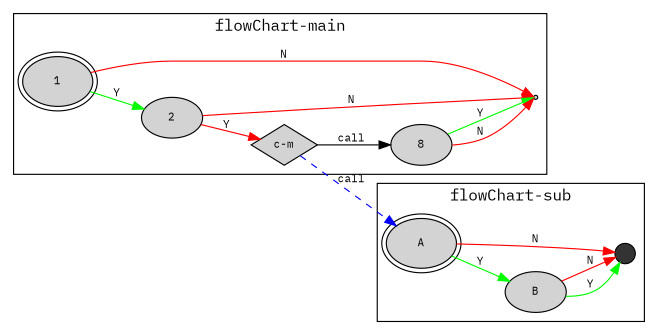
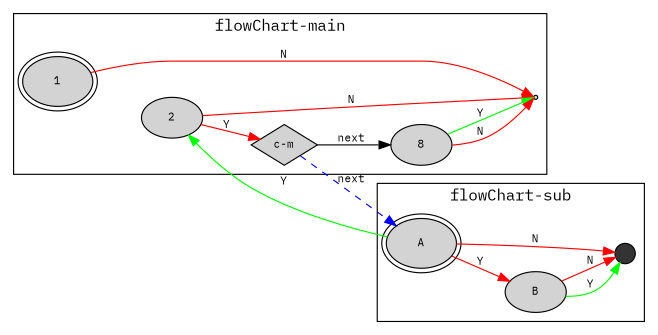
  digraph {
    fontname="IBM Plex Mono"
    rankdir=LR
    node [fillcolor=lightgray fontname="IBM Plex Mono" fontsize=10 shape=oval style=filled]
    edge [color=red fontname="IBM Plex Mono" fontsize=10]
    n1 [label=1 peripheries=2]
    n2 [label=2]
    n3 [label=8]
    n4 [label=5 shape=point]
    n5 [label="c-m" shape=diamond]
    n6 [label=A peripheries=2]
    n7 [label=B]
    n8 [fillcolor="#333333" height=0.25 label=SUB_END shape=point width=0.25]
    subgraph cluster_1 {
      label="flowChart-main"
      n1
      n2
      n3
      n4
      n5
    }
    subgraph cluster_2 {
      label="flowChart-sub"
      n6
      n7
      n8
    }
-   n1 -> n2 [color=green label=Y]
+   n6 -> n2 [color=green label=Y]
    n1 -> n4 [label=N]
    n2 -> n4 [label=N]
    n2 -> n5 [label=Y]
    n3 -> n4 [color=green label=Y]
    n3 -> n4 [label=N]
-   n5 -> n3 [label=call color=""]
-   n5 -> n6 [color="#0000FF" label=call style=dashed]
-   n6 -> n7 [color=green label=Y]
+   n5 -> n3 [label=next color=""]
+   n5 -> n6 [color="#0000FF" label=next style=dashed]
+   n6 -> n7 [label=Y]
    n6 -> n8 [label=N]
    n7 -> n8 [color=green label=Y]
    n7 -> n8 [label=N]
  }
